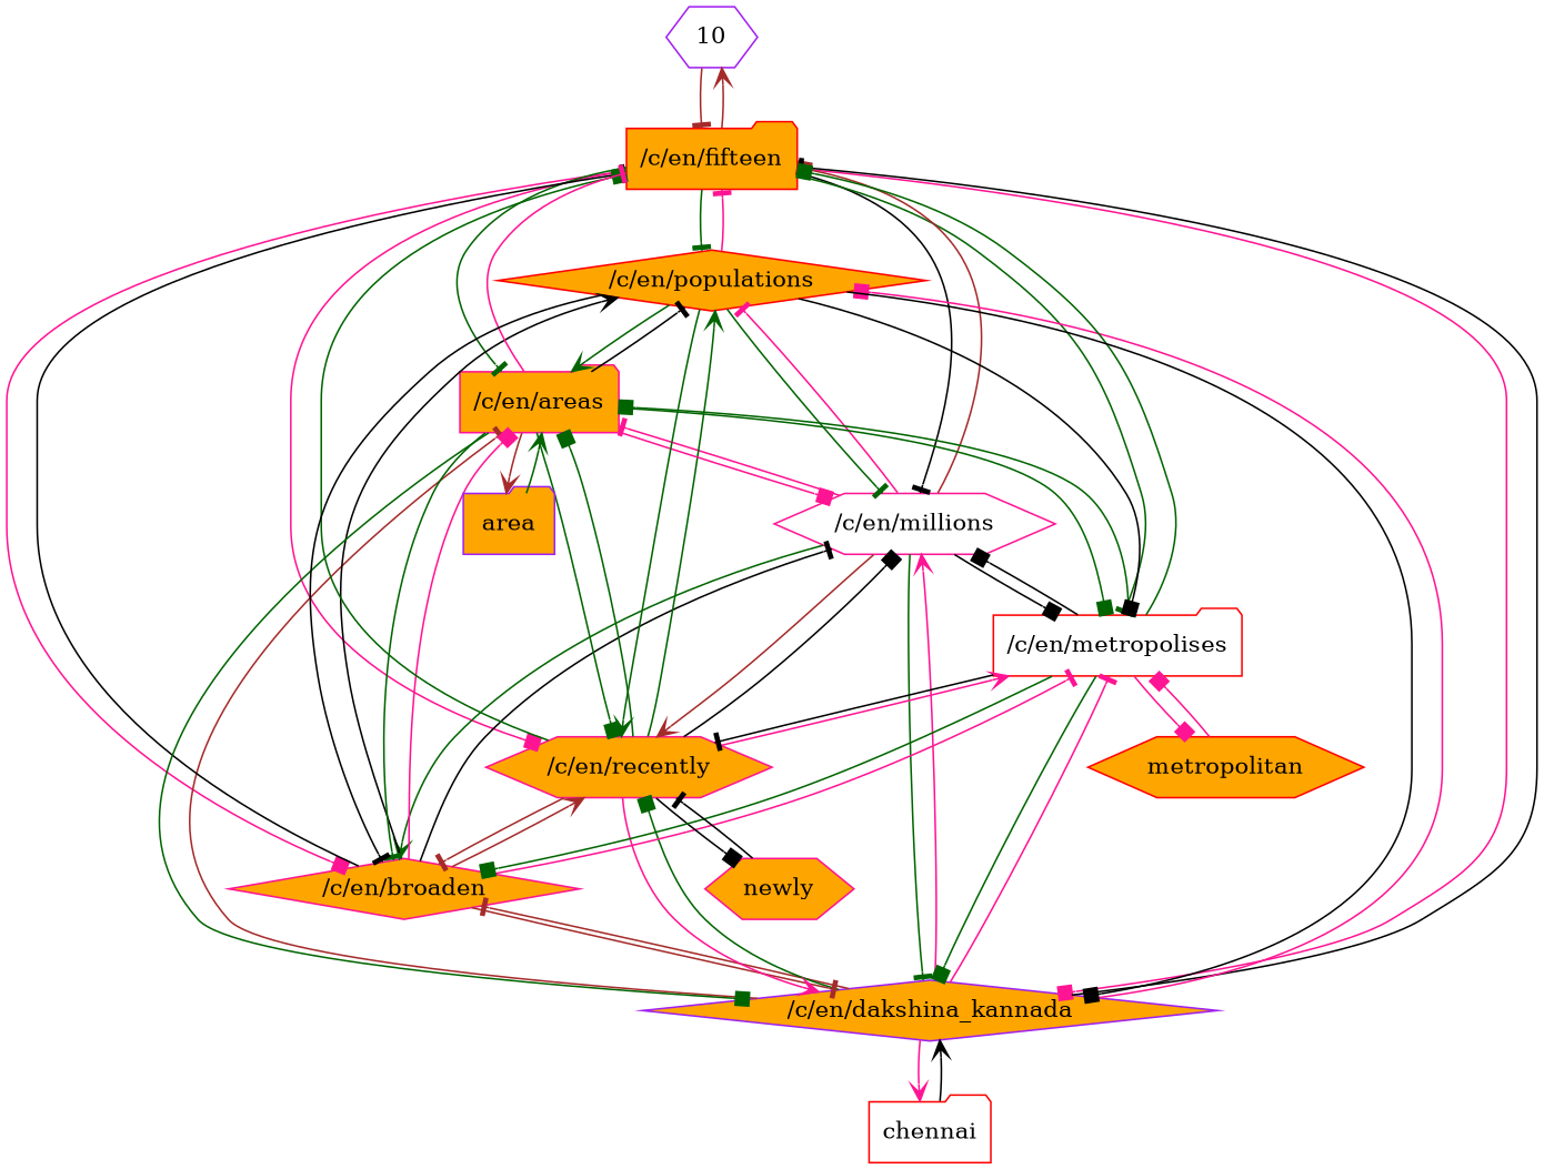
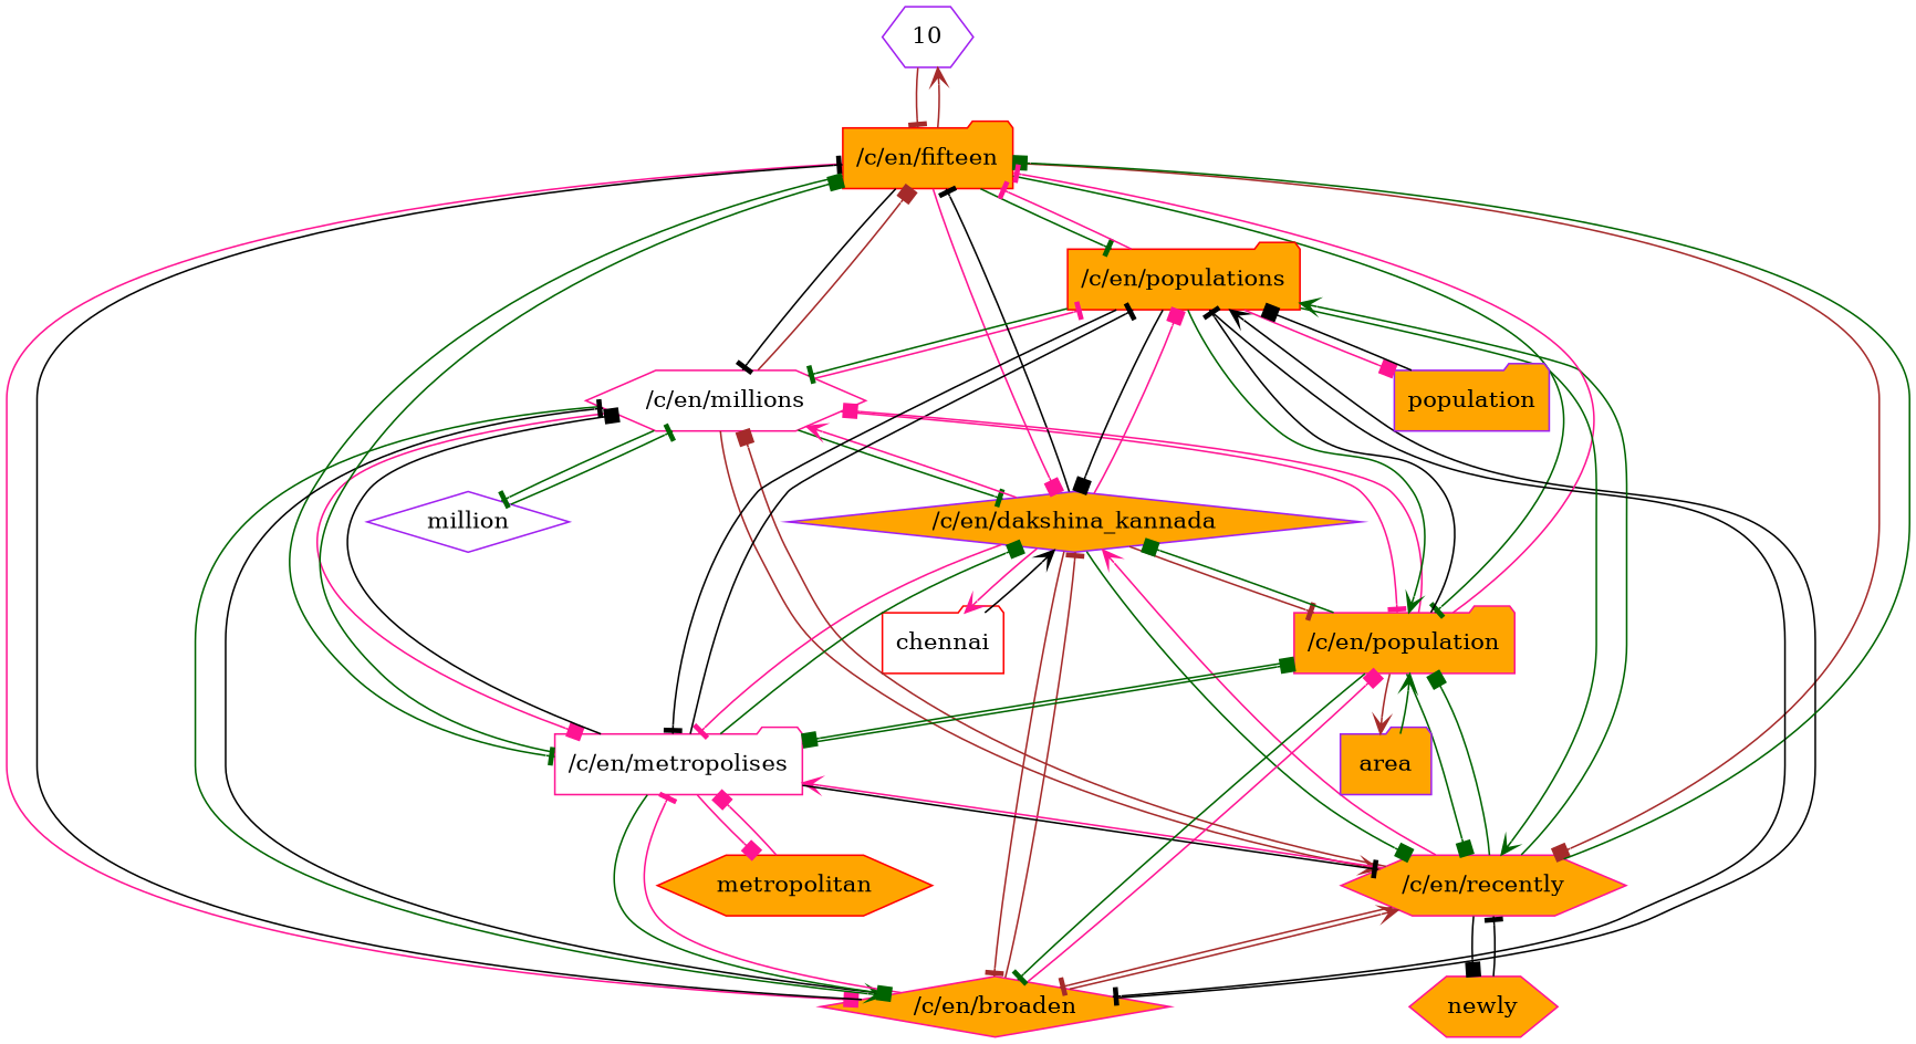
  strict digraph {
    node [color=purple fillcolor=orange shape=folder style=filled]
    edge [arrowhead=tee color=darkgreen]
    10 [fillcolor=white shape=hexagon]
    "/c/en/fifteen" [color=red]
    "/c/en/millions" [color=deeppink fillcolor=white shape=hexagon]
    "/c/en/dakshina_kannada" [shape=diamond]
    "/c/en/broaden" [color=deeppink shape=diamond]
    "/c/en/recently" [color=deeppink shape=hexagon]
-   "/c/en/metropolises" [color=red fillcolor=white]
-   "/c/en/areas" [color=deeppink]
-   "/c/en/populations" [color=red shape=diamond]
+   "/c/en/metropolises" [color=deeppink fillcolor=white]
+   "/c/en/areas" [color=deeppink label="/c/en/population"]
+   "/c/en/populations" [color=red]
+   million [fillcolor=white shape=diamond]
    chennai [color=red fillcolor=white]
    newly [color=deeppink shape=hexagon]
    metropolitan [color=red shape=hexagon]
    area
+   population
    10 -> "/c/en/fifteen" [color=brown]
    "/c/en/fifteen" -> 10 [arrowhead=vee color=brown]
    "/c/en/fifteen" -> "/c/en/millions" [color=black]
    "/c/en/fifteen" -> "/c/en/dakshina_kannada" [arrowhead=box color=deeppink]
    "/c/en/fifteen" -> "/c/en/broaden" [arrowhead=box color=deeppink]
-   "/c/en/fifteen" -> "/c/en/recently" [arrowhead=box color=deeppink]
+   "/c/en/fifteen" -> "/c/en/recently" [arrowhead=box color=brown]
    "/c/en/fifteen" -> "/c/en/metropolises"
    "/c/en/fifteen" -> "/c/en/areas"
    "/c/en/fifteen" -> "/c/en/populations"
    "/c/en/millions" -> "/c/en/fifteen" [arrowhead=box color=brown]
    "/c/en/millions" -> "/c/en/dakshina_kannada"
    "/c/en/millions" -> "/c/en/broaden" [arrowhead=vee]
    "/c/en/millions" -> "/c/en/recently" [arrowhead=vee color=brown]
-   "/c/en/millions" -> "/c/en/metropolises" [arrowhead=box color=black]
+   "/c/en/millions" -> "/c/en/metropolises" [arrowhead=box color=deeppink]
    "/c/en/millions" -> "/c/en/areas" [color=deeppink]
    "/c/en/millions" -> "/c/en/populations" [color=deeppink]
+   "/c/en/millions" -> million
    "/c/en/dakshina_kannada" -> "/c/en/fifteen" [color=black]
    "/c/en/dakshina_kannada" -> "/c/en/millions" [arrowhead=vee color=deeppink]
    "/c/en/dakshina_kannada" -> "/c/en/broaden" [color=brown]
    "/c/en/dakshina_kannada" -> "/c/en/recently" [arrowhead=box]
    "/c/en/dakshina_kannada" -> "/c/en/metropolises" [color=deeppink]
    "/c/en/dakshina_kannada" -> "/c/en/areas" [color=brown]
    "/c/en/dakshina_kannada" -> "/c/en/populations" [arrowhead=box color=deeppink]
    "/c/en/dakshina_kannada" -> chennai [arrowhead=vee color=deeppink]
    "/c/en/broaden" -> "/c/en/fifteen" [color=black]
    "/c/en/broaden" -> "/c/en/millions" [color=black]
    "/c/en/broaden" -> "/c/en/dakshina_kannada" [color=brown]
    "/c/en/broaden" -> "/c/en/recently" [arrowhead=vee color=brown]
    "/c/en/broaden" -> "/c/en/metropolises" [color=deeppink]
    "/c/en/broaden" -> "/c/en/areas" [arrowhead=box color=deeppink]
    "/c/en/broaden" -> "/c/en/populations" [arrowhead=vee color=black]
    "/c/en/recently" -> "/c/en/fifteen" [arrowhead=box]
-   "/c/en/recently" -> "/c/en/millions" [arrowhead=box color=black]
+   "/c/en/recently" -> "/c/en/millions" [arrowhead=box color=brown]
    "/c/en/recently" -> "/c/en/dakshina_kannada" [arrowhead=vee color=deeppink]
    "/c/en/recently" -> "/c/en/broaden" [color=brown]
    "/c/en/recently" -> "/c/en/metropolises" [arrowhead=vee color=deeppink]
    "/c/en/recently" -> "/c/en/areas" [arrowhead=box]
    "/c/en/recently" -> "/c/en/populations" [arrowhead=vee]
    "/c/en/recently" -> newly [arrowhead=box color=black]
    "/c/en/metropolises" -> "/c/en/fifteen" [arrowhead=box]
    "/c/en/metropolises" -> "/c/en/millions" [arrowhead=box color=black]
    "/c/en/metropolises" -> "/c/en/dakshina_kannada" [arrowhead=box]
    "/c/en/metropolises" -> "/c/en/broaden" [arrowhead=box]
    "/c/en/metropolises" -> "/c/en/recently" [color=black]
    "/c/en/metropolises" -> "/c/en/areas" [arrowhead=box]
+   "/c/en/metropolises" -> "/c/en/populations" [color=black]
    "/c/en/metropolises" -> metropolitan [arrowhead=box color=deeppink]
    "/c/en/areas" -> "/c/en/fifteen" [color=deeppink]
    "/c/en/areas" -> "/c/en/millions" [arrowhead=box color=deeppink]
    "/c/en/areas" -> "/c/en/dakshina_kannada" [arrowhead=box]
    "/c/en/areas" -> "/c/en/broaden"
    "/c/en/areas" -> "/c/en/recently" [arrowhead=box]
    "/c/en/areas" -> "/c/en/metropolises" [arrowhead=box]
    "/c/en/areas" -> "/c/en/populations" [color=black]
    "/c/en/areas" -> area [arrowhead=vee color=brown]
    "/c/en/populations" -> "/c/en/fifteen" [color=deeppink]
    "/c/en/populations" -> "/c/en/millions"
    "/c/en/populations" -> "/c/en/dakshina_kannada" [arrowhead=box color=black]
    "/c/en/populations" -> "/c/en/broaden" [color=black]
    "/c/en/populations" -> "/c/en/recently" [arrowhead=vee]
-   "/c/en/populations" -> "/c/en/metropolises" [arrowhead=box color=black]
+   "/c/en/populations" -> "/c/en/metropolises" [color=black]
    "/c/en/populations" -> "/c/en/areas" [arrowhead=vee]
+   "/c/en/populations" -> population [arrowhead=box color=deeppink]
+   million -> "/c/en/millions"
    chennai -> "/c/en/dakshina_kannada" [arrowhead=vee color=black]
    newly -> "/c/en/recently" [color=black]
    metropolitan -> "/c/en/metropolises" [arrowhead=box color=deeppink]
    area -> "/c/en/areas" [arrowhead=vee]
+   population -> "/c/en/populations" [arrowhead=box color=black]
  }
